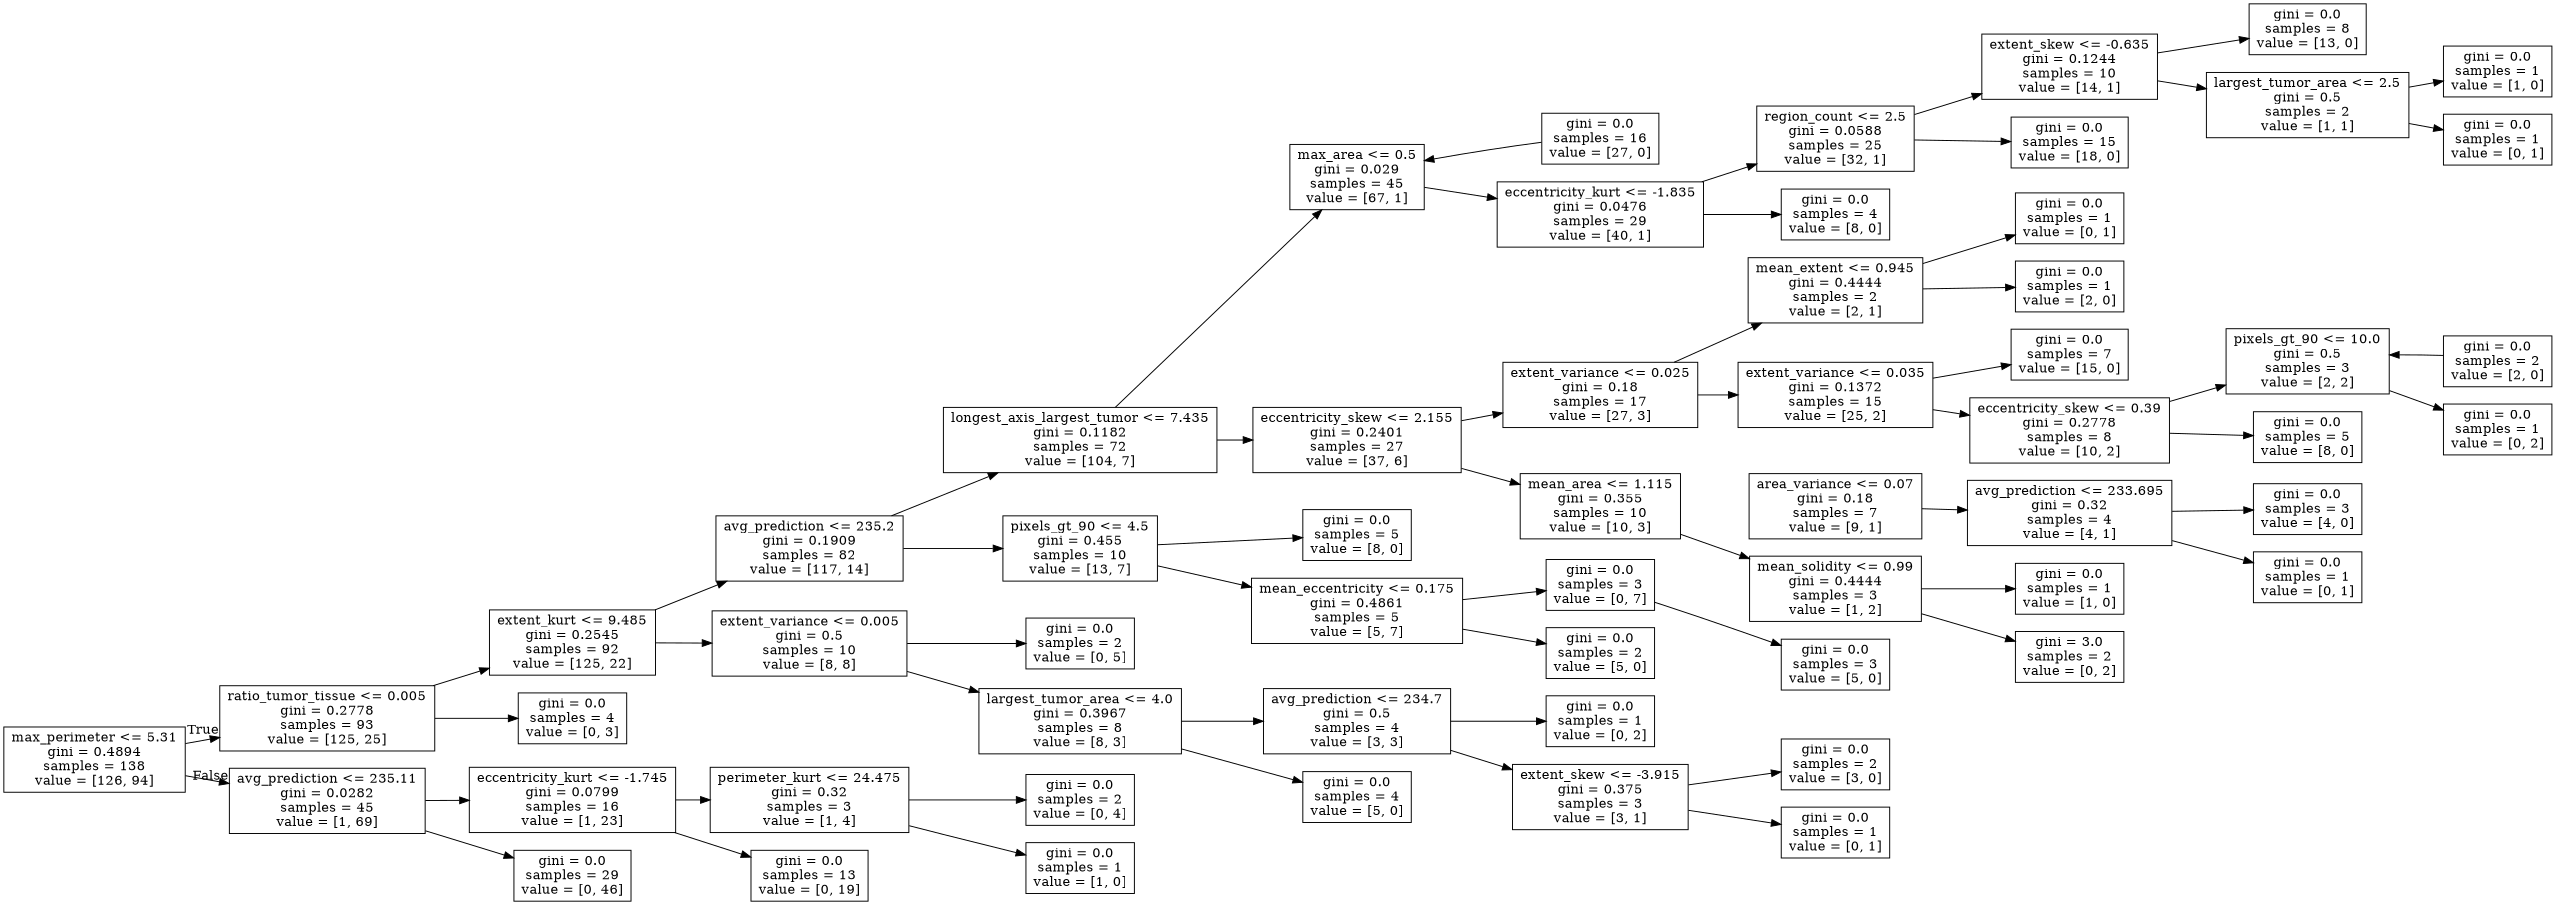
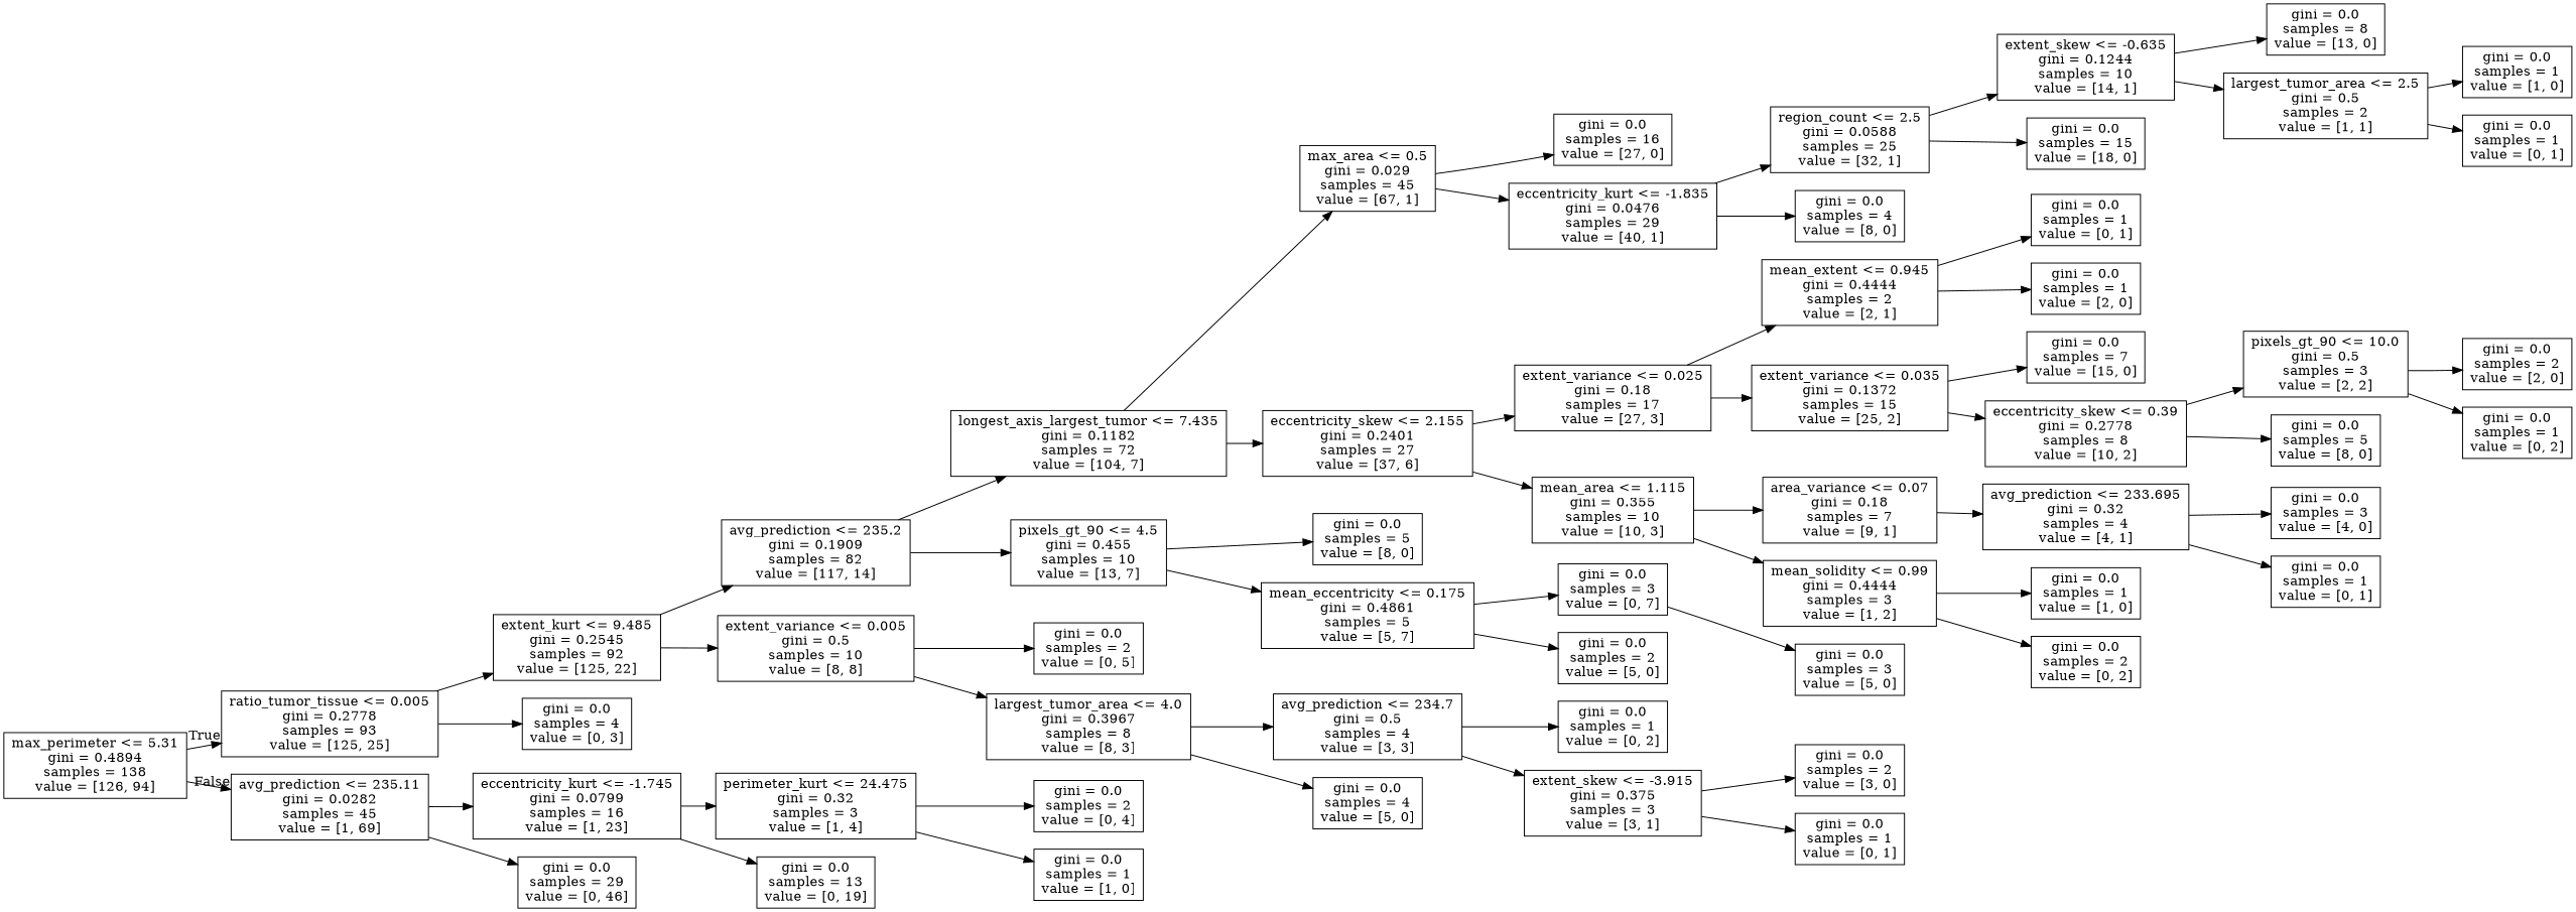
  digraph {
    rankdir=LR
    node [shape=box]
    n1 [label="max_perimeter <= 5.31\ngini = 0.4894\nsamples = 138\nvalue = [126, 94]"]
    n2 [label="ratio_tumor_tissue <= 0.005\ngini = 0.2778\nsamples = 93\nvalue = [125, 25]"]
    n3 [label="avg_prediction <= 235.11\ngini = 0.0282\nsamples = 45\nvalue = [1, 69]"]
    n4 [label="extent_kurt <= 9.485\ngini = 0.2545\nsamples = 92\nvalue = [125, 22]"]
    n5 [label="gini = 0.0\nsamples = 4\nvalue = [0, 3]"]
    n6 [label="eccentricity_kurt <= -1.745\ngini = 0.0799\nsamples = 16\nvalue = [1, 23]"]
    n7 [label="gini = 0.0\nsamples = 29\nvalue = [0, 46]"]
    n8 [label="avg_prediction <= 235.2\ngini = 0.1909\nsamples = 82\nvalue = [117, 14]"]
    n9 [label="extent_variance <= 0.005\ngini = 0.5\nsamples = 10\nvalue = [8, 8]"]
    n10 [label="longest_axis_largest_tumor <= 7.435\ngini = 0.1182\nsamples = 72\nvalue = [104, 7]"]
    n11 [label="pixels_gt_90 <= 4.5\ngini = 0.455\nsamples = 10\nvalue = [13, 7]"]
    n12 [label="gini = 0.0\nsamples = 2\nvalue = [0, 5]"]
    n13 [label="largest_tumor_area <= 4.0\ngini = 0.3967\nsamples = 8\nvalue = [8, 3]"]
    n14 [label="max_area <= 0.5\ngini = 0.029\nsamples = 45\nvalue = [67, 1]"]
    n15 [label="eccentricity_skew <= 2.155\ngini = 0.2401\nsamples = 27\nvalue = [37, 6]"]
    n16 [label="gini = 0.0\nsamples = 5\nvalue = [8, 0]"]
    n17 [label="mean_eccentricity <= 0.175\ngini = 0.4861\nsamples = 5\nvalue = [5, 7]"]
    n18 [label="gini = 0.0\nsamples = 16\nvalue = [27, 0]"]
    n19 [label="eccentricity_kurt <= -1.835\ngini = 0.0476\nsamples = 29\nvalue = [40, 1]"]
    n20 [label="extent_variance <= 0.025\ngini = 0.18\nsamples = 17\nvalue = [27, 3]"]
    n21 [label="mean_area <= 1.115\ngini = 0.355\nsamples = 10\nvalue = [10, 3]"]
    n22 [label="region_count <= 2.5\ngini = 0.0588\nsamples = 25\nvalue = [32, 1]"]
    n23 [label="gini = 0.0\nsamples = 4\nvalue = [8, 0]"]
    n24 [label="extent_skew <= -0.635\ngini = 0.1244\nsamples = 10\nvalue = [14, 1]"]
    n25 [label="gini = 0.0\nsamples = 15\nvalue = [18, 0]"]
    n26 [label="gini = 0.0\nsamples = 8\nvalue = [13, 0]"]
    n27 [label="largest_tumor_area <= 2.5\ngini = 0.5\nsamples = 2\nvalue = [1, 1]"]
    n28 [label="gini = 0.0\nsamples = 1\nvalue = [1, 0]"]
    n29 [label="gini = 0.0\nsamples = 1\nvalue = [0, 1]"]
    n30 [label="mean_extent <= 0.945\ngini = 0.4444\nsamples = 2\nvalue = [2, 1]"]
    n31 [label="extent_variance <= 0.035\ngini = 0.1372\nsamples = 15\nvalue = [25, 2]"]
    n32 [label="area_variance <= 0.07\ngini = 0.18\nsamples = 7\nvalue = [9, 1]"]
    n33 [label="mean_solidity <= 0.99\ngini = 0.4444\nsamples = 3\nvalue = [1, 2]"]
    n34 [label="gini = 0.0\nsamples = 1\nvalue = [0, 1]"]
    n35 [label="gini = 0.0\nsamples = 1\nvalue = [2, 0]"]
    n36 [label="gini = 0.0\nsamples = 7\nvalue = [15, 0]"]
    n37 [label="eccentricity_skew <= 0.39\ngini = 0.2778\nsamples = 8\nvalue = [10, 2]"]
    n38 [label="pixels_gt_90 <= 10.0\ngini = 0.5\nsamples = 3\nvalue = [2, 2]"]
    n39 [label="gini = 0.0\nsamples = 5\nvalue = [8, 0]"]
    n40 [label="gini = 0.0\nsamples = 2\nvalue = [2, 0]"]
    n41 [label="gini = 0.0\nsamples = 1\nvalue = [0, 2]"]
    n42 [label="avg_prediction <= 233.695\ngini = 0.32\nsamples = 4\nvalue = [4, 1]"]
    n43 [label="gini = 0.0\nsamples = 1\nvalue = [1, 0]"]
-   n44 [label="gini = 3.0\nsamples = 2\nvalue = [0, 2]"]
+   n44 [label="gini = 0.0\nsamples = 2\nvalue = [0, 2]"]
    n45 [label="gini = 0.0\nsamples = 3\nvalue = [4, 0]"]
    n46 [label="gini = 0.0\nsamples = 1\nvalue = [0, 1]"]
    n47 [label="gini = 0.0\nsamples = 3\nvalue = [5, 0]"]
    n48 [label="gini = 0.0\nsamples = 3\nvalue = [0, 7]"]
    n49 [label="gini = 0.0\nsamples = 2\nvalue = [5, 0]"]
    n50 [label="avg_prediction <= 234.7\ngini = 0.5\nsamples = 4\nvalue = [3, 3]"]
    n51 [label="gini = 0.0\nsamples = 4\nvalue = [5, 0]"]
    n52 [label="gini = 0.0\nsamples = 1\nvalue = [0, 2]"]
    n53 [label="extent_skew <= -3.915\ngini = 0.375\nsamples = 3\nvalue = [3, 1]"]
    n54 [label="gini = 0.0\nsamples = 2\nvalue = [3, 0]"]
    n55 [label="gini = 0.0\nsamples = 1\nvalue = [0, 1]"]
    n56 [label="perimeter_kurt <= 24.475\ngini = 0.32\nsamples = 3\nvalue = [1, 4]"]
    n57 [label="gini = 0.0\nsamples = 13\nvalue = [0, 19]"]
    n58 [label="gini = 0.0\nsamples = 2\nvalue = [0, 4]"]
    n59 [label="gini = 0.0\nsamples = 1\nvalue = [1, 0]"]
    n1 -> n2 [headlabel=True labelangle=45 labeldistance=2.5]
    n1 -> n3 [headlabel=False labelangle=-45 labeldistance=2.5]
    n2 -> n4
    n2 -> n5
    n3 -> n6
    n3 -> n7
    n4 -> n8
    n4 -> n9
    n6 -> n56
    n6 -> n57
    n8 -> n10
    n8 -> n11
    n9 -> n12
    n9 -> n13
    n10 -> n14
    n10 -> n15
    n11 -> n16
    n11 -> n17
    n13 -> n50
    n13 -> n51
-   n18 -> n14
+   n14 -> n18
    n14 -> n19
    n15 -> n20
    n15 -> n21
    n17 -> n48
    n17 -> n49
    n19 -> n22
    n19 -> n23
    n20 -> n30
    n20 -> n31
+   n21 -> n32
    n21 -> n33
    n22 -> n24
    n22 -> n25
    n24 -> n26
    n24 -> n27
    n27 -> n28
    n27 -> n29
    n30 -> n34
    n30 -> n35
    n31 -> n36
    n31 -> n37
    n32 -> n42
    n33 -> n43
    n33 -> n44
    n37 -> n38
    n37 -> n39
-   n40 -> n38
+   n38 -> n40
    n38 -> n41
    n42 -> n45
    n42 -> n46
    n48 -> n47
    n50 -> n52
    n50 -> n53
    n53 -> n54
    n53 -> n55
    n56 -> n58
    n56 -> n59
  }
